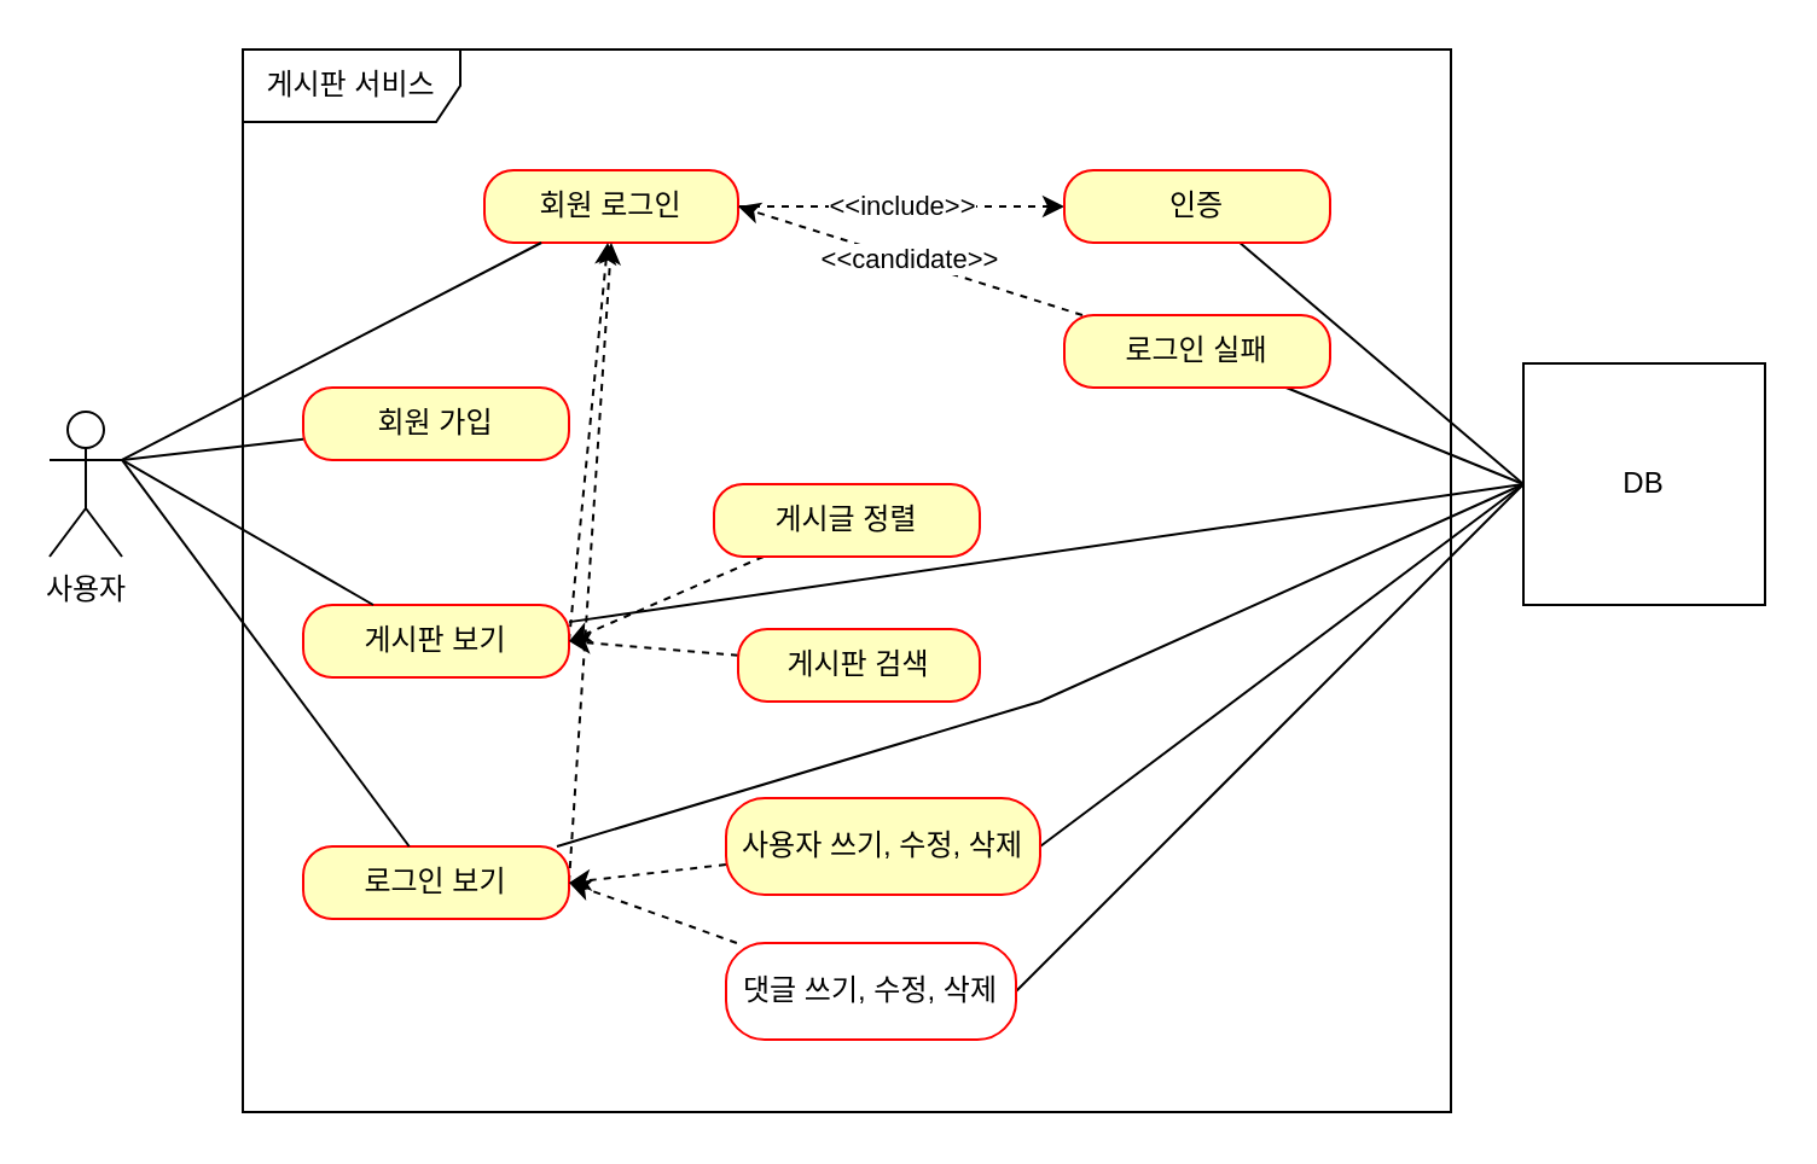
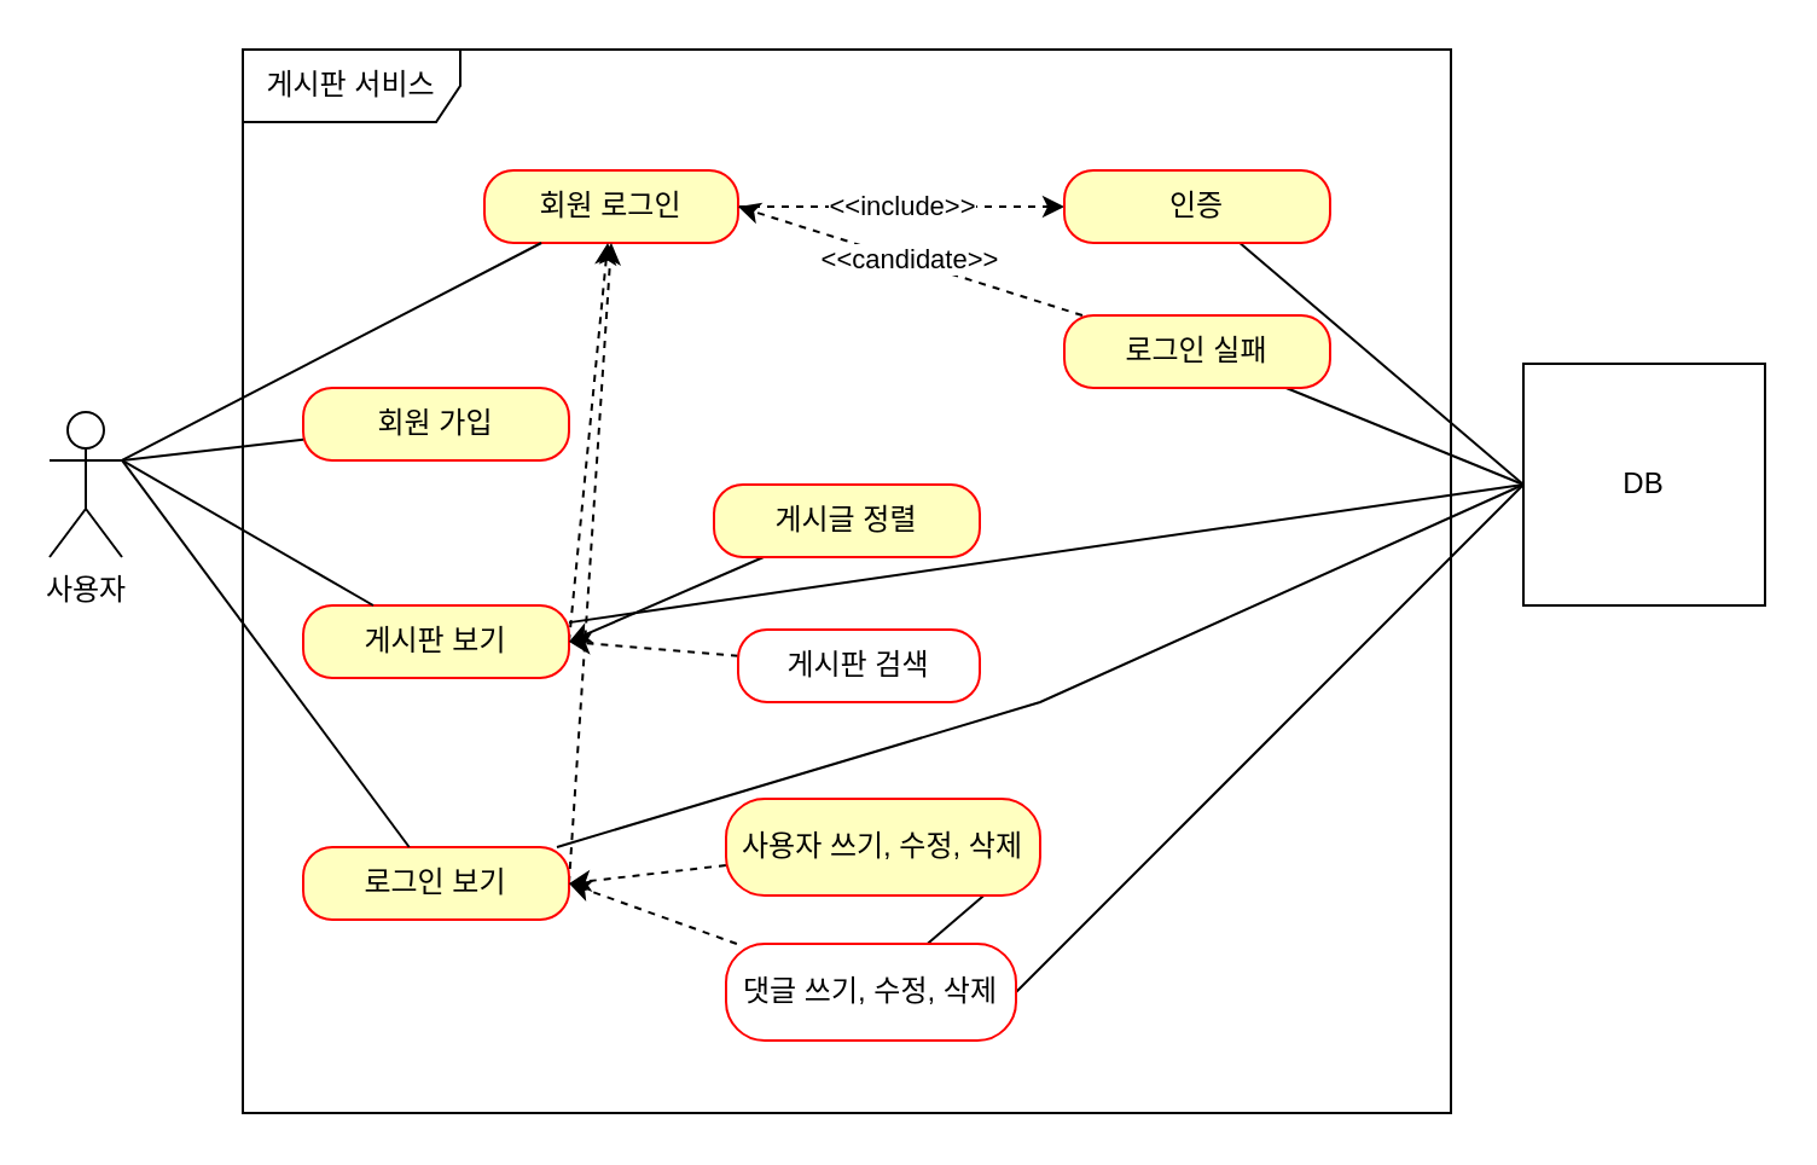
  <mxCell id="0" />
  <mxCell id="1" parent="0" />
  <mxCell id="2" value="사용자" style="shape=umlActor;verticalLabelPosition=bottom;verticalAlign=top;html=1;" vertex="1" parent="1"><mxGeometry x="20" y="170" width="30" height="60" as="geometry" /></mxCell>
  <mxCell id="3" value="게시판 서비스" style="shape=umlFrame;whiteSpace=wrap;html=1;pointerEvents=0;width=90;height=30;" vertex="1" parent="1"><mxGeometry x="100" y="20" width="500" height="440" as="geometry" /></mxCell>
  <mxCell id="4" value="회원 가입" style="rounded=1;whiteSpace=wrap;html=1;arcSize=40;fontColor=#000000;fillColor=#ffffc0;strokeColor=#ff0000;" vertex="1" parent="1"><mxGeometry x="125" y="160" width="110" height="30" as="geometry" /></mxCell>
  <mxCell id="5" value="&amp;lt;&amp;lt;include&amp;gt;&amp;gt;" style="edgeStyle=orthogonalEdgeStyle;rounded=0;orthogonalLoop=1;jettySize=auto;html=1;dashed=1;" edge="1" parent="1" source="6" target="8"><mxGeometry relative="1" as="geometry" /></mxCell>
  <mxCell id="6" value="회원 로그인&lt;span style=&quot;color: rgba(0, 0, 0, 0); font-family: monospace; font-size: 0px; text-align: start; text-wrap-mode: nowrap;&quot;&gt;%3CmxGraphModel%3E%3Croot%3E%3CmxCell%20id%3D%220%22%2F%3E%3CmxCell%20id%3D%221%22%20parent%3D%220%22%2F%3E%3CmxCell%20id%3D%222%22%20value%3D%22%ED%9A%8C%EC%9B%90%20%EA%B0%80%EC%9E%85%22%20style%3D%22rounded%3D1%3BwhiteSpace%3Dwrap%3Bhtml%3D1%3BarcSize%3D40%3BfontColor%3D%23000000%3BfillColor%3D%23ffffc0%3BstrokeColor%3D%23ff0000%3B%22%20vertex%3D%221%22%20parent%3D%221%22%3E%3CmxGeometry%20x%3D%22150%22%20y%3D%22740%22%20width%3D%22120%22%20height%3D%2240%22%20as%3D%22geometry%22%2F%3E%3C%2FmxCell%3E%3C%2Froot%3E%3C%2FmxGraphModel%3E&lt;/span&gt;" style="rounded=1;whiteSpace=wrap;html=1;arcSize=40;fontColor=#000000;fillColor=#ffffc0;strokeColor=#ff0000;" vertex="1" parent="1"><mxGeometry x="200" y="70" width="105" height="30" as="geometry" /></mxCell>
  <mxCell id="7" style="rounded=0;orthogonalLoop=1;jettySize=auto;html=1;entryX=0;entryY=0.5;entryDx=0;entryDy=0;endArrow=none;endFill=0;" edge="1" parent="1" source="8" target="32"><mxGeometry relative="1" as="geometry" /></mxCell>
  <mxCell id="8" value="인증" style="rounded=1;whiteSpace=wrap;html=1;arcSize=40;fontColor=#000000;fillColor=#ffffc0;strokeColor=#ff0000;" vertex="1" parent="1"><mxGeometry x="440" y="70" width="110" height="30" as="geometry" /></mxCell>
  <mxCell id="9" value="&amp;lt;&amp;lt;candidate&amp;gt;&amp;gt;" style="rounded=0;orthogonalLoop=1;jettySize=auto;html=1;entryX=1;entryY=0.5;entryDx=0;entryDy=0;dashed=1;" edge="1" parent="1" source="11" target="6"><mxGeometry relative="1" as="geometry" /></mxCell>
  <mxCell id="10" style="rounded=0;orthogonalLoop=1;jettySize=auto;html=1;entryX=0;entryY=0.5;entryDx=0;entryDy=0;endArrow=none;endFill=0;" edge="1" parent="1" source="11" target="32"><mxGeometry relative="1" as="geometry" /></mxCell>
  <mxCell id="11" value="로그인 실패" style="rounded=1;whiteSpace=wrap;html=1;arcSize=40;fontColor=#000000;fillColor=#ffffc0;strokeColor=#ff0000;" vertex="1" parent="1"><mxGeometry x="440" y="130" width="110" height="30" as="geometry" /></mxCell>
  <mxCell id="12" style="rounded=0;orthogonalLoop=1;jettySize=auto;html=1;exitX=1;exitY=0.5;exitDx=0;exitDy=0;dashed=1;" edge="1" parent="1" source="14" target="6"><mxGeometry relative="1" as="geometry" /></mxCell>
  <mxCell id="13" style="rounded=0;orthogonalLoop=1;jettySize=auto;html=1;entryX=0;entryY=0.5;entryDx=0;entryDy=0;endArrow=none;endFill=0;" edge="1" parent="1" source="14" target="32"><mxGeometry relative="1" as="geometry" /></mxCell>
  <mxCell id="14" value="게시판 보기" style="rounded=1;whiteSpace=wrap;html=1;arcSize=40;fontColor=#000000;fillColor=#ffffc0;strokeColor=#ff0000;" vertex="1" parent="1"><mxGeometry x="125" y="250" width="110" height="30" as="geometry" /></mxCell>
- <mxCell id="15" style="rounded=0;orthogonalLoop=1;jettySize=auto;html=1;entryX=1;entryY=0.5;entryDx=0;entryDy=0;dashed=1;" edge="1" parent="1" source="16" target="14"><mxGeometry relative="1" as="geometry" /></mxCell>
+ <mxCell id="15" style="rounded=0;orthogonalLoop=1;jettySize=auto;html=1;entryX=1;entryY=0.5;entryDx=0;entryDy=0;dashed=0;" edge="1" parent="1" source="16" target="14"><mxGeometry relative="1" as="geometry" /></mxCell>
  <mxCell id="16" value="게시글 정렬" style="rounded=1;whiteSpace=wrap;html=1;arcSize=40;fontColor=#000000;fillColor=#ffffc0;strokeColor=#ff0000;" vertex="1" parent="1"><mxGeometry x="295" y="200" width="110" height="30" as="geometry" /></mxCell>
  <mxCell id="17" style="rounded=0;orthogonalLoop=1;jettySize=auto;html=1;entryX=1;entryY=0.5;entryDx=0;entryDy=0;dashed=1;" edge="1" parent="1" source="18" target="14"><mxGeometry relative="1" as="geometry" /></mxCell>
- <mxCell id="18" value="게시판 검색" style="rounded=1;whiteSpace=wrap;html=1;arcSize=40;fontColor=#000000;fillColor=#ffffc0;strokeColor=#ff0000;" vertex="1" parent="1"><mxGeometry x="305" y="260" width="100" height="30" as="geometry" /></mxCell>
+ <mxCell id="18" value="게시판 검색" style="rounded=1;whiteSpace=wrap;html=1;arcSize=40;fontColor=#000000;fillColor=#ffffff;strokeColor=#ff0000;" vertex="1" parent="1"><mxGeometry x="305" y="260" width="100" height="30" as="geometry" /></mxCell>
  <mxCell id="19" style="rounded=0;orthogonalLoop=1;jettySize=auto;html=1;entryX=0.5;entryY=1;entryDx=0;entryDy=0;dashed=1;exitX=1;exitY=0.5;exitDx=0;exitDy=0;" edge="1" parent="1" source="21" target="6"><mxGeometry relative="1" as="geometry" /></mxCell>
  <mxCell id="20" style="rounded=0;orthogonalLoop=1;jettySize=auto;html=1;entryX=0;entryY=0.5;entryDx=0;entryDy=0;endArrow=none;endFill=0;" edge="1" parent="1" source="21" target="32"><mxGeometry relative="1" as="geometry"><Array as="points"><mxPoint x="430" y="290" /></Array></mxGeometry></mxCell>
  <mxCell id="21" value="로그인 보기" style="rounded=1;whiteSpace=wrap;html=1;arcSize=40;fontColor=#000000;fillColor=#ffffc0;strokeColor=#ff0000;" vertex="1" parent="1"><mxGeometry x="125" y="350" width="110" height="30" as="geometry" /></mxCell>
  <mxCell id="22" style="rounded=0;orthogonalLoop=1;jettySize=auto;html=1;entryX=1;entryY=0.5;entryDx=0;entryDy=0;dashed=1;" edge="1" parent="1" source="24" target="21"><mxGeometry relative="1" as="geometry" /></mxCell>
- <mxCell id="23" style="rounded=0;orthogonalLoop=1;jettySize=auto;html=1;entryX=0;entryY=0.5;entryDx=0;entryDy=0;endArrow=none;endFill=0;exitX=1;exitY=0.5;exitDx=0;exitDy=0;" edge="1" parent="1" source="24" target="32"><mxGeometry relative="1" as="geometry" /></mxCell>
+ <mxCell id="23" style="rounded=0;orthogonalLoop=1;jettySize=auto;html=1;endArrow=none;endFill=0;exitX=1;exitY=0.5;exitDx=0;exitDy=0;" edge="1" parent="1" source="24" target="27"><mxGeometry relative="1" as="geometry" /></mxCell>
  <mxCell id="24" value="사용자 쓰기, 수정, 삭제" style="rounded=1;whiteSpace=wrap;html=1;arcSize=40;fontColor=#000000;fillColor=#ffffc0;strokeColor=#ff0000;" vertex="1" parent="1"><mxGeometry x="300" y="330" width="130" height="40" as="geometry" /></mxCell>
  <mxCell id="25" style="rounded=0;orthogonalLoop=1;jettySize=auto;html=1;entryX=1;entryY=0.5;entryDx=0;entryDy=0;dashed=1;" edge="1" parent="1" source="27" target="21"><mxGeometry relative="1" as="geometry" /></mxCell>
  <mxCell id="26" style="rounded=0;orthogonalLoop=1;jettySize=auto;html=1;entryX=0;entryY=0.5;entryDx=0;entryDy=0;endArrow=none;endFill=0;exitX=1;exitY=0.5;exitDx=0;exitDy=0;" edge="1" parent="1" source="27" target="32"><mxGeometry relative="1" as="geometry" /></mxCell>
  <mxCell id="27" value="댓글 쓰기, 수정, 삭제" style="rounded=1;whiteSpace=wrap;html=1;arcSize=40;fontColor=#000000;fillColor=#ffffff;strokeColor=#ff0000;" vertex="1" parent="1"><mxGeometry x="300" y="390" width="120" height="40" as="geometry" /></mxCell>
  <mxCell id="28" style="rounded=0;orthogonalLoop=1;jettySize=auto;html=1;strokeColor=default;endArrow=none;endFill=0;" edge="1" parent="1" source="4"><mxGeometry relative="1" as="geometry"><mxPoint x="50" y="190" as="targetPoint" /></mxGeometry></mxCell>
  <mxCell id="29" style="rounded=0;orthogonalLoop=1;jettySize=auto;html=1;entryX=1;entryY=0.333;entryDx=0;entryDy=0;entryPerimeter=0;endArrow=none;endFill=0;" edge="1" parent="1" source="14" target="2"><mxGeometry relative="1" as="geometry" /></mxCell>
  <mxCell id="30" style="rounded=0;orthogonalLoop=1;jettySize=auto;html=1;entryX=1;entryY=0.333;entryDx=0;entryDy=0;entryPerimeter=0;endArrow=none;endFill=0;" edge="1" parent="1" source="21" target="2"><mxGeometry relative="1" as="geometry" /></mxCell>
  <mxCell id="31" style="rounded=0;orthogonalLoop=1;jettySize=auto;html=1;entryX=1;entryY=0.333;entryDx=0;entryDy=0;entryPerimeter=0;endArrow=none;endFill=0;" edge="1" parent="1" source="6" target="2"><mxGeometry relative="1" as="geometry" /></mxCell>
  <mxCell id="32" value="DB" style="html=1;dropTarget=0;whiteSpace=wrap;" vertex="1" parent="1"><mxGeometry x="630" y="150" width="100" height="100" as="geometry" /></mxCell>
